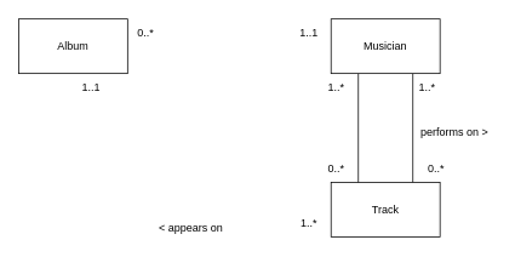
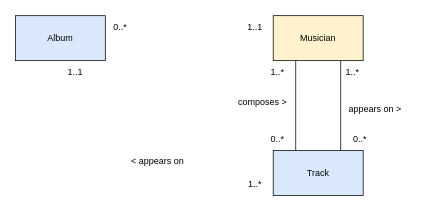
  <mxCell id="0" />
  <mxCell id="1" parent="0" />
- <mxCell id="2" value="&amp;lt; appears on" style="text;html=1;strokeColor=none;fillColor=none;align=center;verticalAlign=middle;whiteSpace=wrap;rounded=0;" parent="1" vertex="1"><mxGeometry x="165" y="235" width="90" height="30" as="geometry" /></mxCell>
- <mxCell id="3" value="performs on &amp;gt;" style="text;html=1;strokeColor=none;fillColor=none;align=center;verticalAlign=middle;whiteSpace=wrap;rounded=0;" parent="1" vertex="1"><mxGeometry x="455" y="130" width="90" height="30" as="geometry" /></mxCell>
+ <mxCell id="2" value="&amp;lt; appears on" style="text;html=1;strokeColor=none;fillColor=none;align=center;verticalAlign=middle;whiteSpace=wrap;rounded=0;" parent="1" vertex="1"><mxGeometry x="165" y="200" width="90" height="30" as="geometry" /></mxCell>
+ <mxCell id="3" value="appears on &amp;gt;" style="text;html=1;strokeColor=none;fillColor=none;align=center;verticalAlign=middle;whiteSpace=wrap;rounded=0;" parent="1" vertex="1"><mxGeometry x="455" y="130" width="90" height="30" as="geometry" /></mxCell>
+ <mxCell id="4" value="composes &amp;gt;" style="text;html=1;strokeColor=none;fillColor=none;align=center;verticalAlign=middle;whiteSpace=wrap;rounded=0;" parent="1" vertex="1"><mxGeometry x="305" y="120" width="90" height="30" as="geometry" /></mxCell>
  <mxCell id="5" value="1..*" style="text;html=1;strokeColor=none;fillColor=none;align=center;verticalAlign=middle;whiteSpace=wrap;rounded=0;" parent="1" vertex="1"><mxGeometry x="325" y="80" width="90" height="30" as="geometry" /></mxCell>
  <mxCell id="6" value="0..*" style="text;html=1;strokeColor=none;fillColor=none;align=center;verticalAlign=middle;whiteSpace=wrap;rounded=0;" parent="1" vertex="1"><mxGeometry x="325" y="170" width="90" height="30" as="geometry" /></mxCell>
  <mxCell id="7" value="0..*" style="text;html=1;strokeColor=none;fillColor=none;align=center;verticalAlign=middle;whiteSpace=wrap;rounded=0;" parent="1" vertex="1"><mxGeometry x="435" y="170" width="90" height="30" as="geometry" /></mxCell>
  <mxCell id="8" value="1..*" style="text;html=1;strokeColor=none;fillColor=none;align=center;verticalAlign=middle;whiteSpace=wrap;rounded=0;" parent="1" vertex="1"><mxGeometry x="425" y="80" width="90" height="30" as="geometry" /></mxCell>
  <mxCell id="9" value="1..1" style="text;html=1;strokeColor=none;fillColor=none;align=center;verticalAlign=middle;whiteSpace=wrap;rounded=0;" parent="1" vertex="1"><mxGeometry x="295" y="20" width="90" height="30" as="geometry" /></mxCell>
  <mxCell id="10" value="0..*" style="text;html=1;strokeColor=none;fillColor=none;align=center;verticalAlign=middle;whiteSpace=wrap;rounded=0;" parent="1" vertex="1"><mxGeometry x="115" y="20" width="90" height="30" as="geometry" /></mxCell>
  <mxCell id="11" value="1..*" style="text;html=1;strokeColor=none;fillColor=none;align=center;verticalAlign=middle;whiteSpace=wrap;rounded=0;" parent="1" vertex="1"><mxGeometry x="295" y="230" width="90" height="30" as="geometry" /></mxCell>
  <mxCell id="12" value="1..1" style="text;html=1;strokeColor=none;fillColor=none;align=center;verticalAlign=middle;whiteSpace=wrap;rounded=0;" parent="1" vertex="1"><mxGeometry x="55" y="80" width="90" height="30" as="geometry" /></mxCell>
- <mxCell id="13" value="Album" style="rounded=0;whiteSpace=wrap;html=1;" vertex="1" parent="1"><mxGeometry x="20" y="20" width="120" height="60" as="geometry" /></mxCell>
+ <mxCell id="13" value="Album" style="rounded=0;whiteSpace=wrap;html=1;fillColor=#dae8fc;" vertex="1" parent="1"><mxGeometry x="20" y="20" width="120" height="60" as="geometry" /></mxCell>
  <mxCell id="14" style="edgeStyle=orthogonalEdgeStyle;rounded=0;orthogonalLoop=1;jettySize=auto;html=1;exitX=0.25;exitY=1;exitDx=0;exitDy=0;entryX=0.25;entryY=0;entryDx=0;entryDy=0;endArrow=none;endFill=0;" edge="1" parent="1" source="16" target="17"><mxGeometry relative="1" as="geometry" /></mxCell>
  <mxCell id="15" style="edgeStyle=orthogonalEdgeStyle;rounded=0;orthogonalLoop=1;jettySize=auto;html=1;exitX=0.75;exitY=1;exitDx=0;exitDy=0;entryX=0.75;entryY=0;entryDx=0;entryDy=0;endArrow=none;endFill=0;" edge="1" parent="1" source="16" target="17"><mxGeometry relative="1" as="geometry" /></mxCell>
- <mxCell id="16" value="Musician" style="rounded=0;whiteSpace=wrap;html=1;" vertex="1" parent="1"><mxGeometry x="364" y="20" width="120" height="60" as="geometry" /></mxCell>
- <mxCell id="17" value="Track" style="rounded=0;whiteSpace=wrap;html=1;" vertex="1" parent="1"><mxGeometry x="364" y="200" width="120" height="60" as="geometry" /></mxCell>
+ <mxCell id="16" value="Musician" style="rounded=0;whiteSpace=wrap;html=1;fillColor=#fff2cc;" vertex="1" parent="1"><mxGeometry x="364" y="20" width="120" height="60" as="geometry" /></mxCell>
+ <mxCell id="17" value="Track" style="rounded=0;whiteSpace=wrap;html=1;fillColor=#dae8fc;" vertex="1" parent="1"><mxGeometry x="364" y="200" width="120" height="60" as="geometry" /></mxCell>
